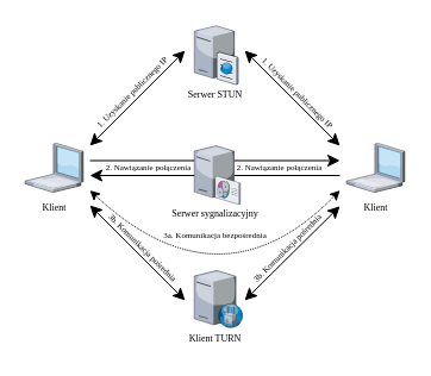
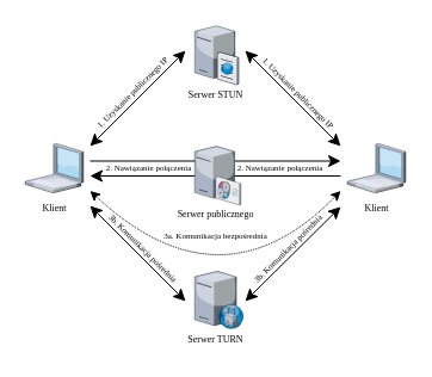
  <mxCell id="0" />
  <mxCell id="1" parent="0" />
  <mxCell id="2" value="&lt;font style=&quot;font-size: 8px;&quot;&gt;Klient&lt;/font&gt;" style="text;html=1;resizable=0;autosize=1;align=center;verticalAlign=middle;points=[];fillColor=none;strokeColor=none;rounded=0;fontSize=8;fontFamily=Computer Modern;fontSource=https%3A%2F%2Fwww.1001fonts.com%2Fdownload%2Ffont%2Fcmu.serif-roman.ttf;" parent="1" vertex="1"><mxGeometry x="25" y="163.5" width="40" height="20" as="geometry" /></mxCell>
  <mxCell id="3" value="&lt;font style=&quot;font-size: 8px;&quot;&gt;Klient&lt;/font&gt;" style="text;html=1;resizable=0;autosize=1;align=center;verticalAlign=middle;points=[];fillColor=none;strokeColor=none;rounded=0;fontFamily=Computer Modern;fontSource=https%3A%2F%2Fwww.1001fonts.com%2Fdownload%2Ffont%2Fcmu.serif-roman.ttf;fontSize=8;" parent="1" vertex="1"><mxGeometry x="295" y="163.5" width="40" height="20" as="geometry" /></mxCell>
- <mxCell id="4" value="&lt;font style=&quot;font-size: 8px;&quot;&gt;Serwer sygnalizacyjny&lt;/font&gt;" style="text;html=1;resizable=0;autosize=1;align=center;verticalAlign=middle;points=[];fillColor=none;strokeColor=none;rounded=0;fontFamily=Computer Modern;fontSource=https%3A%2F%2Fwww.1001fonts.com%2Fdownload%2Ffont%2Fcmu.serif-roman.ttf;fontSize=8;" parent="1" vertex="1"><mxGeometry x="130" y="169" width="100" height="20" as="geometry" /></mxCell>
+ <mxCell id="4" value="&lt;font style=&quot;font-size: 8px;&quot;&gt;Serwer publicznego&lt;/font&gt;" style="text;html=1;resizable=0;autosize=1;align=center;verticalAlign=middle;points=[];fillColor=none;strokeColor=none;rounded=0;fontFamily=Computer Modern;fontSource=https%3A%2F%2Fwww.1001fonts.com%2Fdownload%2Ffont%2Fcmu.serif-roman.ttf;fontSize=8;" parent="1" vertex="1"><mxGeometry x="130" y="169" width="100" height="20" as="geometry" /></mxCell>
  <mxCell id="5" value="&lt;font style=&quot;font-size: 8px;&quot;&gt;Serwer STUN&lt;/font&gt;" style="text;html=1;resizable=0;autosize=1;align=center;verticalAlign=middle;points=[];fillColor=none;strokeColor=none;rounded=0;fontFamily=Computer Modern;fontSource=https%3A%2F%2Fwww.1001fonts.com%2Fdownload%2Ffont%2Fcmu.serif-roman.ttf;fontSize=8;" parent="1" vertex="1"><mxGeometry x="145" y="69" width="70" height="20" as="geometry" /></mxCell>
- <mxCell id="6" value="&lt;font style=&quot;font-size: 8px;&quot;&gt;Klient TURN&lt;/font&gt;" style="text;html=1;resizable=0;autosize=1;align=center;verticalAlign=middle;points=[];fillColor=none;strokeColor=none;rounded=0;fontFamily=Computer Modern;fontSource=https%3A%2F%2Fwww.1001fonts.com%2Fdownload%2Ffont%2Fcmu.serif-roman.ttf;fontSize=8;" parent="1" vertex="1"><mxGeometry x="145" y="274" width="70" height="20" as="geometry" /></mxCell>
+ <mxCell id="6" value="&lt;font style=&quot;font-size: 8px;&quot;&gt;Serwer TURN&lt;/font&gt;" style="text;html=1;resizable=0;autosize=1;align=center;verticalAlign=middle;points=[];fillColor=none;strokeColor=none;rounded=0;fontFamily=Computer Modern;fontSource=https%3A%2F%2Fwww.1001fonts.com%2Fdownload%2Ffont%2Fcmu.serif-roman.ttf;fontSize=8;" parent="1" vertex="1"><mxGeometry x="145" y="274" width="70" height="20" as="geometry" /></mxCell>
  <mxCell id="7" value="" style="endArrow=classic;startArrow=classic;html=1;rounded=0;shadow=0;sketch=0;fontFamily=Computer Modern;fontSource=https%3A%2F%2Fwww.1001fonts.com%2Fdownload%2Ffont%2Fcmu.serif-roman.ttf;fontSize=7;startSize=8;endSize=8;targetPerimeterSpacing=-2;strokeColor=default;strokeWidth=1;" parent="1" edge="1"><mxGeometry width="50" height="50" relative="1" as="geometry"><mxPoint x="75" y="122" as="sourcePoint" /><mxPoint x="155" y="42" as="targetPoint" /></mxGeometry></mxCell>
  <mxCell id="8" value="" style="endArrow=classic;startArrow=classic;html=1;rounded=0;shadow=0;sketch=0;fontFamily=Computer Modern;fontSource=https%3A%2F%2Fwww.1001fonts.com%2Fdownload%2Ffont%2Fcmu.serif-roman.ttf;fontSize=7;startSize=8;endSize=8;strokeColor=default;strokeWidth=1;targetPerimeterSpacing=-2;" parent="1" edge="1"><mxGeometry width="50" height="50" relative="1" as="geometry"><mxPoint x="285" y="122" as="sourcePoint" /><mxPoint x="205" y="42" as="targetPoint" /></mxGeometry></mxCell>
  <mxCell id="9" value="" style="endArrow=classic;startArrow=classic;html=1;rounded=0;shadow=0;sketch=0;fontFamily=Computer Modern;fontSource=https%3A%2F%2Fwww.1001fonts.com%2Fdownload%2Ffont%2Fcmu.serif-roman.ttf;fontSize=7;startSize=8;endSize=8;targetPerimeterSpacing=-2;strokeColor=default;strokeWidth=1;entryX=0.13;entryY=-0.041;entryDx=0;entryDy=0;entryPerimeter=0;" parent="1" edge="1"><mxGeometry width="50" height="50" relative="1" as="geometry"><mxPoint x="155" y="252" as="sourcePoint" /><mxPoint x="75" y="172" as="targetPoint" /></mxGeometry></mxCell>
  <mxCell id="10" value="" style="endArrow=classic;startArrow=classic;html=1;rounded=0;shadow=0;sketch=0;fontFamily=Computer Modern;fontSource=https%3A%2F%2Fwww.1001fonts.com%2Fdownload%2Ffont%2Fcmu.serif-roman.ttf;fontSize=7;startSize=8;endSize=8;targetPerimeterSpacing=-2;strokeColor=default;strokeWidth=1;entryX=0.13;entryY=-0.041;entryDx=0;entryDy=0;entryPerimeter=0;" parent="1" edge="1"><mxGeometry width="50" height="50" relative="1" as="geometry"><mxPoint x="205" y="252" as="sourcePoint" /><mxPoint x="285" y="172.77" as="targetPoint" /></mxGeometry></mxCell>
  <mxCell id="11" value="&lt;font style=&quot;font-size: 7px;&quot;&gt;1. Uzyskanie publicznego IP&lt;br style=&quot;font-size: 7px;&quot;&gt;&lt;/font&gt;" style="text;html=1;resizable=0;autosize=1;align=center;verticalAlign=middle;points=[];fillColor=none;strokeColor=none;rounded=0;rotation=315;fontFamily=Computer Modern;fontSource=https%3A%2F%2Fwww.1001fonts.com%2Fdownload%2Ffont%2Fcmu.serif-roman.ttf;fontSize=7;" parent="1" vertex="1"><mxGeometry x="61" y="68" width="100" height="20" as="geometry" /></mxCell>
  <mxCell id="12" value="&lt;font style=&quot;font-size: 7px;&quot;&gt;1. Uzyskanie publicznego IP&lt;br style=&quot;font-size: 7px;&quot;&gt;&lt;/font&gt;" style="text;html=1;resizable=0;autosize=1;align=center;verticalAlign=middle;points=[];fillColor=none;strokeColor=none;rounded=0;rotation=45;fontFamily=Computer Modern;fontSource=https%3A%2F%2Fwww.1001fonts.com%2Fdownload%2Ffont%2Fcmu.serif-roman.ttf;fontSize=7;" parent="1" vertex="1"><mxGeometry x="199" y="68" width="100" height="20" as="geometry" /></mxCell>
  <mxCell id="13" value="&lt;font style=&quot;font-size: 7px;&quot;&gt;3b. Komunikacja pośrednia&lt;br style=&quot;font-size: 7px;&quot;&gt;&lt;/font&gt;" style="text;html=1;resizable=0;autosize=1;align=center;verticalAlign=middle;points=[];fillColor=none;strokeColor=none;rounded=0;rotation=45;fontFamily=Computer Modern;fontSource=https%3A%2F%2Fwww.1001fonts.com%2Fdownload%2Ffont%2Fcmu.serif-roman.ttf;fontSize=7;" parent="1" vertex="1"><mxGeometry x="69" y="198" width="100" height="20" as="geometry" /></mxCell>
  <mxCell id="14" value="&lt;font style=&quot;font-size: 7px;&quot;&gt;3b. Komunikacja pośrednia&lt;br style=&quot;font-size: 7px;&quot;&gt;&lt;/font&gt;" style="text;html=1;resizable=0;autosize=1;align=center;verticalAlign=middle;points=[];fillColor=none;strokeColor=none;rounded=0;rotation=315;fontFamily=Computer Modern;fontSource=https%3A%2F%2Fwww.1001fonts.com%2Fdownload%2Ffont%2Fcmu.serif-roman.ttf;fontSize=7;" parent="1" vertex="1"><mxGeometry x="191" y="198.5" width="100" height="20" as="geometry" /></mxCell>
  <mxCell id="15" value="" style="verticalLabelPosition=bottom;sketch=0;aspect=fixed;html=1;verticalAlign=top;strokeColor=none;align=center;outlineConnect=0;shape=mxgraph.citrix.laptop_1;" parent="1" vertex="1"><mxGeometry x="20.48" y="119.75" width="49.05" height="41.5" as="geometry" /></mxCell>
  <mxCell id="16" value="" style="verticalLabelPosition=bottom;sketch=0;aspect=fixed;html=1;verticalAlign=top;strokeColor=none;align=center;outlineConnect=0;shape=mxgraph.citrix.laptop_1;" parent="1" vertex="1"><mxGeometry x="290.48" y="119.75" width="49.05" height="41.5" as="geometry" /></mxCell>
  <mxCell id="17" value="" style="verticalLabelPosition=bottom;sketch=0;aspect=fixed;html=1;verticalAlign=top;strokeColor=none;align=center;outlineConnect=0;shape=mxgraph.citrix.cache_server;" parent="1" vertex="1"><mxGeometry x="162.69" y="20" width="36.68" height="50.38" as="geometry" /></mxCell>
  <mxCell id="18" value="" style="verticalLabelPosition=bottom;sketch=0;aspect=fixed;html=1;verticalAlign=top;strokeColor=none;align=center;outlineConnect=0;shape=mxgraph.citrix.proxy_server;" parent="1" vertex="1"><mxGeometry x="162.63" y="226.81" width="40.96" height="48.19" as="geometry" /></mxCell>
  <mxCell id="19" value="" style="endArrow=classic;startArrow=none;html=1;rounded=0;shadow=0;sketch=0;fontFamily=Computer Modern;fontSource=https%3A%2F%2Fwww.1001fonts.com%2Fdownload%2Ffont%2Fcmu.serif-roman.ttf;fontSize=7;startSize=8;endSize=8;targetPerimeterSpacing=-2;strokeColor=default;strokeWidth=1;startFill=0;endFill=1;" parent="1" edge="1"><mxGeometry width="50" height="50" relative="1" as="geometry"><mxPoint x="75" y="134.5" as="sourcePoint" /><mxPoint x="285" y="134.5" as="targetPoint" /></mxGeometry></mxCell>
  <mxCell id="20" value="" style="endArrow=classic;startArrow=classic;html=1;strokeColor=default;dashed=1;dashPattern=1 1;jumpStyle=line;curved=1;" parent="1" edge="1"><mxGeometry width="50" height="50" relative="1" as="geometry"><mxPoint x="75" y="159.5" as="sourcePoint" /><mxPoint x="285" y="159.5" as="targetPoint" /><Array as="points"><mxPoint x="185" y="262" /></Array></mxGeometry></mxCell>
  <mxCell id="21" value="&lt;font style=&quot;font-size: 7px;&quot;&gt;3a. Komunikacja bezpośrednia&lt;br style=&quot;font-size: 7px;&quot;&gt;&lt;/font&gt;" style="text;html=1;resizable=0;autosize=1;align=center;verticalAlign=middle;points=[];fillColor=none;strokeColor=none;rounded=0;rotation=0;fontFamily=Computer Modern;fontSource=https%3A%2F%2Fwww.1001fonts.com%2Fdownload%2Ffont%2Fcmu.serif-roman.ttf;fontSize=7;" parent="1" vertex="1"><mxGeometry x="125" y="188" width="110" height="20" as="geometry" /></mxCell>
  <mxCell id="22" value="&lt;font style=&quot;font-size: 7px;&quot;&gt;2. Nawiązanie połączenia&lt;br style=&quot;font-size: 7px;&quot;&gt;&lt;/font&gt;" style="text;html=1;resizable=0;autosize=1;align=center;verticalAlign=middle;points=[];fillColor=none;strokeColor=none;rounded=0;rotation=0;fontFamily=Computer Modern;fontSource=https%3A%2F%2Fwww.1001fonts.com%2Fdownload%2Ffont%2Fcmu.serif-roman.ttf;fontSize=7;" parent="1" vertex="1"><mxGeometry x="73.53" y="130.75" width="100" height="20" as="geometry" /></mxCell>
  <mxCell id="23" value="" style="endArrow=none;startArrow=classic;html=1;rounded=0;shadow=0;sketch=0;fontFamily=Computer Modern;fontSource=https%3A%2F%2Fwww.1001fonts.com%2Fdownload%2Ffont%2Fcmu.serif-roman.ttf;fontSize=7;startSize=8;endSize=8;targetPerimeterSpacing=-2;strokeColor=default;strokeWidth=1;startFill=1;endFill=0;" parent="1" edge="1"><mxGeometry width="50" height="50" relative="1" as="geometry"><mxPoint x="75" y="147" as="sourcePoint" /><mxPoint x="285" y="147" as="targetPoint" /></mxGeometry></mxCell>
  <mxCell id="24" value="" style="verticalLabelPosition=bottom;sketch=0;aspect=fixed;html=1;verticalAlign=top;strokeColor=none;align=center;outlineConnect=0;shape=mxgraph.citrix.command_center;" parent="1" vertex="1"><mxGeometry x="162.63" y="122" width="38.74" height="49.25" as="geometry" /></mxCell>
  <mxCell id="25" value="&lt;font style=&quot;font-size: 7px;&quot;&gt;2. Nawiązanie połączenia&lt;br style=&quot;font-size: 7px;&quot;&gt;&lt;/font&gt;" style="text;html=1;resizable=0;autosize=1;align=center;verticalAlign=middle;points=[];fillColor=none;strokeColor=none;rounded=0;rotation=0;fontFamily=Computer Modern;fontSource=https%3A%2F%2Fwww.1001fonts.com%2Fdownload%2Ffont%2Fcmu.serif-roman.ttf;fontSize=7;" parent="1" vertex="1"><mxGeometry x="183.53" y="130.75" width="100" height="20" as="geometry" /></mxCell>
